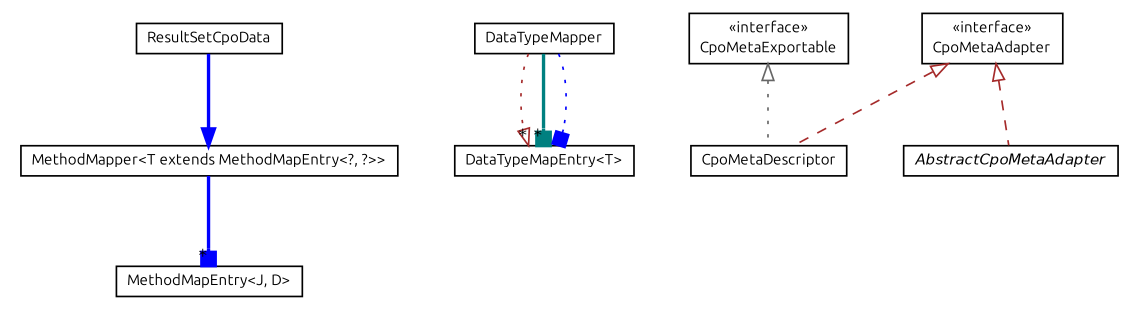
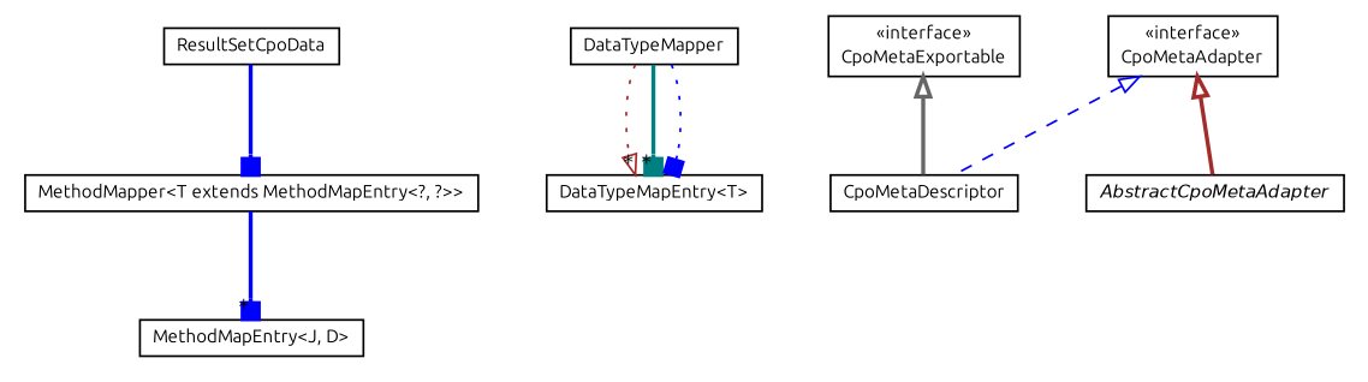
  digraph {
    fontname=Ubuntu
    node [fontcolor=black fontname=Ubuntu fontsize=9.0 shape=plaintext]
    edge [arrowhead=box color=blue fontcolor=black fontname=Ubuntu fontsize=10.0 headport=p labelfontname=Helvetica labelfontsize=10 style=bold tailport=p]
    n1 [label=<<table border="0" cellborder="1" cellspacing="0" cellpadding="2" port="p" href="./ResultSetCpoData.html"> 		<tr><td><table border="0" cellspacing="0" cellpadding="1"> 			<tr><td> ResultSetCpoData </td></tr> 		</table></td></tr> 		</table>>]
    n2 [label=<<table border="0" cellborder="1" cellspacing="0" cellpadding="2" port="p" href="./MethodMapper.html"> 		<tr><td><table border="0" cellspacing="0" cellpadding="1"> 			<tr><td> MethodMapper&lt;T extends MethodMapEntry&lt;?, ?&gt;&gt; </td></tr> 		</table></td></tr> 		</table>>]
    n3 [label=<<table border="0" cellborder="1" cellspacing="0" cellpadding="2" port="p" href="./MethodMapEntry.html"> 		<tr><td><table border="0" cellspacing="0" cellpadding="1"> 			<tr><td> MethodMapEntry&lt;J, D&gt; </td></tr> 		</table></td></tr> 		</table>>]
    n4 [label=<<table border="0" cellborder="1" cellspacing="0" cellpadding="2" port="p" href="./DataTypeMapper.html"> 		<tr><td><table border="0" cellspacing="0" cellpadding="1"> 			<tr><td> DataTypeMapper </td></tr> 		</table></td></tr> 		</table>>]
    n5 [label=<<table border="0" cellborder="1" cellspacing="0" cellpadding="2" port="p" href="./DataTypeMapEntry.html"> 		<tr><td><table border="0" cellspacing="0" cellpadding="1"> 			<tr><td> DataTypeMapEntry&lt;T&gt; </td></tr> 		</table></td></tr> 		</table>>]
    n6 [label=<<table border="0" cellborder="1" cellspacing="0" cellpadding="2" port="p" href="./CpoMetaExportable.html"> 		<tr><td><table border="0" cellspacing="0" cellpadding="1"> 			<tr><td> &laquo;interface&raquo; </td></tr> 			<tr><td> CpoMetaExportable </td></tr> 		</table></td></tr> 		</table>>]
    n7 [label=<<table border="0" cellborder="1" cellspacing="0" cellpadding="2" port="p" href="./CpoMetaDescriptor.html"> 		<tr><td><table border="0" cellspacing="0" cellpadding="1"> 			<tr><td> CpoMetaDescriptor </td></tr> 		</table></td></tr> 		</table>>]
    n8 [label=<<table border="0" cellborder="1" cellspacing="0" cellpadding="2" port="p" href="./AbstractCpoMetaAdapter.html"> 		<tr><td><table border="0" cellspacing="0" cellpadding="1"> 			<tr><td><font face="Helvetica-Oblique"> AbstractCpoMetaAdapter </font></td></tr> 		</table></td></tr> 		</table>>]
    n9 [label=<<table border="0" cellborder="1" cellspacing="0" cellpadding="2" port="p" href="./CpoMetaAdapter.html"> 		<tr><td><table border="0" cellspacing="0" cellpadding="1"> 			<tr><td> &laquo;interface&raquo; </td></tr> 			<tr><td> CpoMetaAdapter </td></tr> 		</table></td></tr> 		</table>>]
-   n1 -> n2 [arrowhead=normal]
+   n1 -> n2
    n2 -> n3 [headlabel="*"]
    n4 -> n5 [arrowhead=onormal color=brown headlabel="*" style=dotted]
    n4 -> n5 [color=teal headlabel="*"]
    n4 -> n5 [style=dotted]
-   n6 -> n7 [arrowtail=empty color=gray40 dir=back fontsize=10 style=dotted arrowhead="" fontcolor=""]
-   n9 -> n7 [arrowtail=empty color=brown dir=back fontsize=10 style=dashed arrowhead="" fontcolor=""]
-   n9 -> n8 [arrowtail=empty color=brown dir=back fontsize=10 style=dashed arrowhead="" fontcolor=""]
+   n6 -> n7 [arrowtail=empty color=gray40 dir=back fontsize=10 arrowhead="" fontcolor=""]
+   n9 -> n7 [arrowtail=empty dir=back fontsize=10 style=dashed arrowhead="" fontcolor=""]
+   n9 -> n8 [arrowtail=empty color=brown dir=back fontsize=10 arrowhead="" fontcolor=""]
  }
